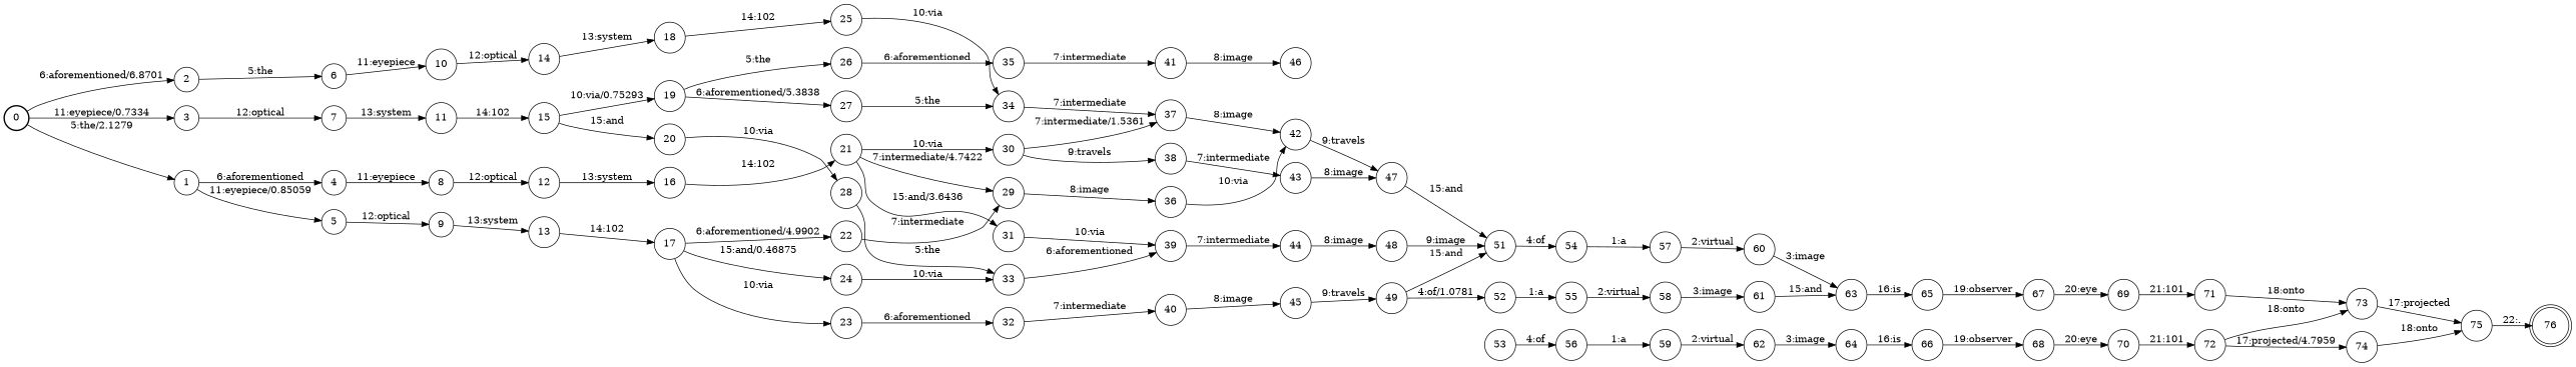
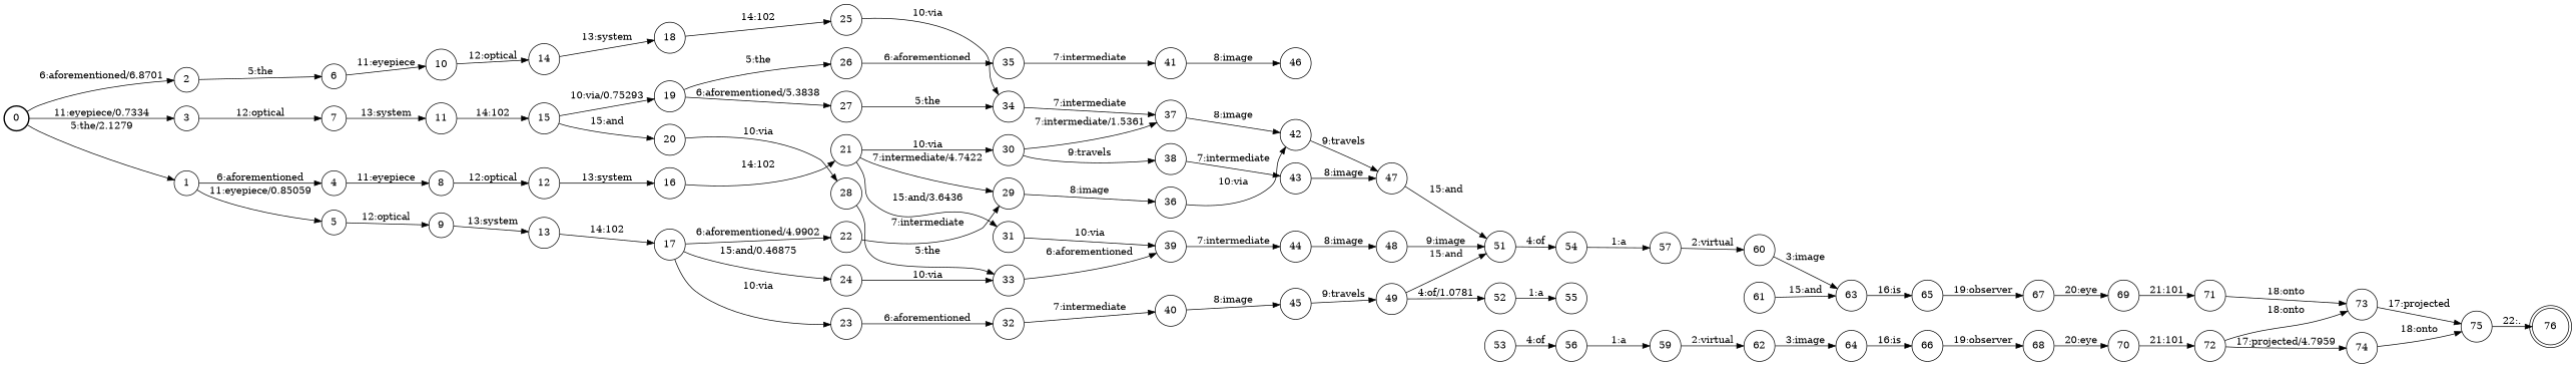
  digraph {
    nodesep=0.25
    rankdir=LR
    ranksep=0.4
    node [fontsize=14 shape=circle style=solid]
    edge [fontsize=14]
    n1 [label=0 style=bold]
    n2 [label=1]
    n3 [label=2]
    n4 [label=3]
    n5 [label=4]
    n6 [label=5]
    n7 [label=6]
    n8 [label=7]
    n9 [label=8]
    n10 [label=9]
    n11 [label=10]
    n12 [label=11]
    n13 [label=12]
    n14 [label=13]
    n15 [label=14]
    n16 [label=15]
    n17 [label=16]
    n18 [label=17]
    n19 [label=18]
    n20 [label=19]
    n21 [label=20]
    n22 [label=21]
    n23 [label=22]
    n24 [label=23]
    n25 [label=24]
    n26 [label=25]
    n27 [label=26]
    n28 [label=27]
    n29 [label=28]
    n30 [label=29]
    n31 [label=30]
    n32 [label=31]
    n33 [label=32]
    n34 [label=33]
    n35 [label=34]
    n36 [label=35]
    n37 [label=36]
    n38 [label=37]
    n39 [label=38]
    n40 [label=39]
    n41 [label=40]
    n42 [label=41]
    n43 [label=42]
    n44 [label=43]
    n45 [label=44]
    n46 [label=45]
    n47 [label=46]
    n48 [label=47]
    n49 [label=48]
    n50 [label=49]
    n51 [label=51]
    n52 [label=52]
    n53 [label=54]
    n54 [label=55]
    n55 [label=53]
    n56 [label=56]
    n57 [label=57]
-   n58 [label=58]
    n59 [label=59]
    n60 [label=60]
    n61 [label=61]
    n62 [label=62]
    n63 [label=63]
    n64 [label=64]
    n65 [label=65]
    n66 [label=66]
    n67 [label=67]
    n68 [label=68]
    n69 [label=69]
    n70 [label=70]
    n71 [label=71]
    n72 [label=72]
    n73 [label=73]
    n74 [label=74]
    n75 [label=75]
    n76 [label=76 shape=doublecircle]
    n1 -> n2 [label="5:the/2.1279"]
    n1 -> n3 [label="6:aforementioned/6.8701"]
    n1 -> n4 [label="11:eyepiece/0.7334"]
    n2 -> n5 [label="6:aforementioned"]
    n2 -> n6 [label="11:eyepiece/0.85059"]
    n3 -> n7 [label="5:the"]
    n4 -> n8 [label="12:optical"]
    n5 -> n9 [label="11:eyepiece"]
    n6 -> n10 [label="12:optical"]
    n7 -> n11 [label="11:eyepiece"]
    n8 -> n12 [label="13:system"]
    n9 -> n13 [label="12:optical"]
    n10 -> n14 [label="13:system"]
    n11 -> n15 [label="12:optical"]
    n12 -> n16 [label="14:102"]
    n13 -> n17 [label="13:system"]
    n14 -> n18 [label="14:102"]
    n15 -> n19 [label="13:system"]
    n16 -> n20 [label="10:via/0.75293"]
    n16 -> n21 [label="15:and"]
    n17 -> n22 [label="14:102"]
    n18 -> n23 [label="6:aforementioned/4.9902"]
    n18 -> n24 [label="10:via"]
    n18 -> n25 [label="15:and/0.46875"]
    n19 -> n26 [label="14:102"]
    n20 -> n27 [label="5:the"]
    n20 -> n28 [label="6:aforementioned/5.3838"]
    n21 -> n29 [label="10:via"]
    n22 -> n30 [label="7:intermediate/4.7422"]
    n22 -> n31 [label="10:via"]
    n22 -> n32 [label="15:and/3.6436"]
    n23 -> n30 [label="7:intermediate"]
    n24 -> n33 [label="6:aforementioned"]
    n25 -> n34 [label="10:via"]
    n26 -> n35 [label="10:via"]
    n27 -> n36 [label="6:aforementioned"]
    n28 -> n35 [label="5:the"]
    n29 -> n34 [label="5:the"]
    n30 -> n37 [label="8:image"]
    n31 -> n38 [label="7:intermediate/1.5361"]
    n31 -> n39 [label="9:travels"]
    n32 -> n40 [label="10:via"]
    n33 -> n41 [label="7:intermediate"]
    n34 -> n40 [label="6:aforementioned"]
    n35 -> n38 [label="7:intermediate"]
    n36 -> n42 [label="7:intermediate"]
    n37 -> n43 [label="10:via"]
    n38 -> n43 [label="8:image"]
    n39 -> n44 [label="7:intermediate"]
    n40 -> n45 [label="7:intermediate"]
    n41 -> n46 [label="8:image"]
    n42 -> n47 [label="8:image"]
    n43 -> n48 [label="9:travels"]
    n44 -> n48 [label="8:image"]
    n45 -> n49 [label="8:image"]
    n46 -> n50 [label="9:travels"]
    n48 -> n51 [label="15:and"]
    n49 -> n51 [label="9:image"]
    n50 -> n51 [label="15:and"]
    n50 -> n52 [label="4:of/1.0781"]
    n51 -> n53 [label="4:of"]
    n52 -> n54 [label="1:a"]
    n53 -> n57 [label="1:a"]
-   n54 -> n58 [label="2:virtual"]
    n55 -> n56 [label="4:of"]
    n56 -> n59 [label="1:a"]
    n57 -> n60 [label="2:virtual"]
-   n58 -> n61 [label="3:image"]
    n59 -> n62 [label="2:virtual"]
    n60 -> n63 [label="3:image"]
    n61 -> n63 [label="15:and"]
    n62 -> n64 [label="3:image"]
    n63 -> n65 [label="16:is"]
    n64 -> n66 [label="16:is"]
    n65 -> n67 [label="19:observer"]
    n66 -> n68 [label="19:observer"]
    n67 -> n69 [label="20:eye"]
    n68 -> n70 [label="20:eye"]
    n69 -> n71 [label="21:101"]
    n70 -> n72 [label="21:101"]
    n71 -> n73 [label="18:onto"]
    n72 -> n73 [label="18:onto"]
    n72 -> n74 [label="17:projected/4.7959"]
    n73 -> n75 [label="17:projected"]
    n74 -> n75 [label="18:onto"]
    n75 -> n76 [label="22:."]
  }
